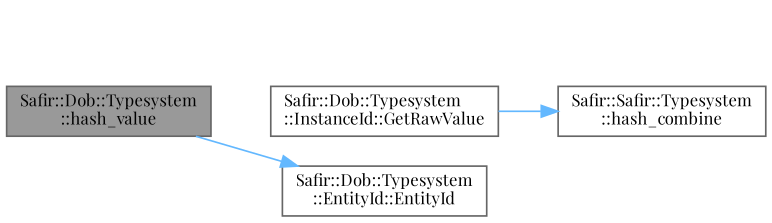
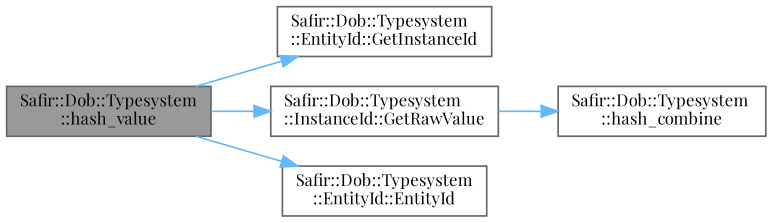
  digraph {
    fontname="Playfair Display"
    rankdir=LR
    node [color=grey40 fillcolor=white fontname="Playfair Display" fontsize=10 shape=box style=filled]
    edge [color=steelblue1 fontname="Playfair Display" fontsize=10 labelfontname=Helvetica labelfontsize=10 style=solid]
    n1 [color=gray40 fillcolor=grey60 fontcolor=black height=0.2 label="Safir::Dob::Typesystem\l::hash_value" width=0.4]
+   n2 [height=0.2 label="Safir::Dob::Typesystem\l::EntityId::GetInstanceId" width=0.4]
    n3 [height=0.2 label="Safir::Dob::Typesystem\l::InstanceId::GetRawValue" width=0.4]
    n4 [height=0.2 label="Safir::Dob::Typesystem\l::EntityId::EntityId" width=0.4]
-   n5 [height=0.2 label="Safir::Safir::Typesystem\l::hash_combine" width=0.4]
+   n5 [height=0.2 label="Safir::Dob::Typesystem\l::hash_combine" width=0.4]
+   n1 -> n2
+   n1 -> n3
    n1 -> n4
    n3 -> n5
  }
